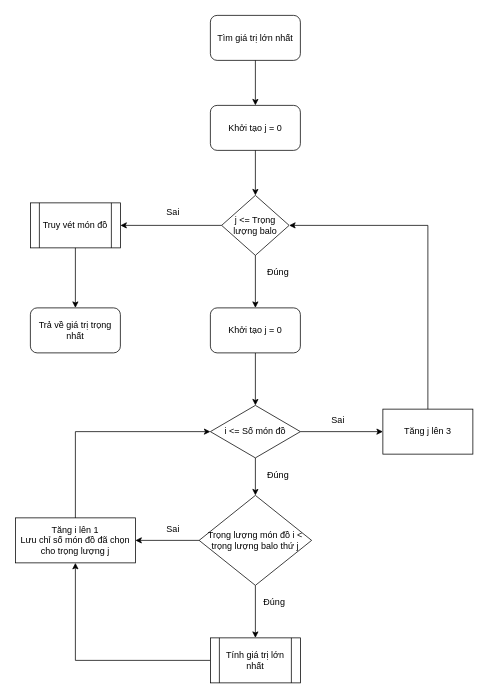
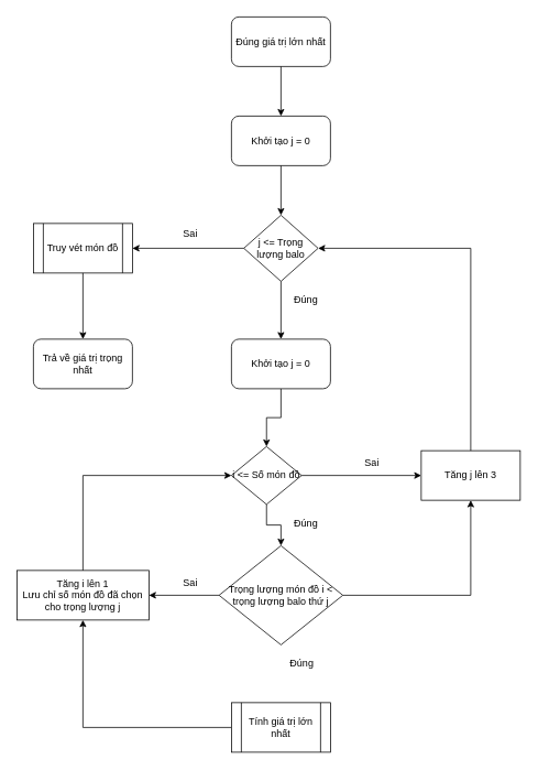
  <mxCell id="0" />
  <mxCell id="1" parent="0" />
  <mxCell id="2" value="Khởi tạo j = 0" style="rounded=1;whiteSpace=wrap;html=1;" parent="1" vertex="1"><mxGeometry x="280" y="140" width="120" height="60" as="geometry" /></mxCell>
  <mxCell id="3" value="j &amp;lt;= Trọng lượng balo" style="rhombus;whiteSpace=wrap;html=1;" vertex="1" parent="1"><mxGeometry x="295" y="260" width="90" height="80" as="geometry" /></mxCell>
  <mxCell id="4" value="" style="edgeStyle=orthogonalEdgeStyle;rounded=0;orthogonalLoop=1;jettySize=auto;html=1;" edge="1" parent="1" source="5" target="8"><mxGeometry relative="1" as="geometry" /></mxCell>
  <mxCell id="5" value="Khởi tạo j = 0" style="rounded=1;whiteSpace=wrap;html=1;" vertex="1" parent="1"><mxGeometry x="280" y="410" width="120" height="60" as="geometry" /></mxCell>
  <mxCell id="6" value="" style="edgeStyle=orthogonalEdgeStyle;rounded=0;orthogonalLoop=1;jettySize=auto;html=1;" edge="1" parent="1" source="8" target="10"><mxGeometry relative="1" as="geometry" /></mxCell>
  <mxCell id="7" value="" style="edgeStyle=orthogonalEdgeStyle;rounded=0;orthogonalLoop=1;jettySize=auto;html=1;" edge="1" parent="1" source="8" target="14"><mxGeometry relative="1" as="geometry" /></mxCell>
- <mxCell id="8" value="i &amp;lt;= Số món đồ" style="rhombus;whiteSpace=wrap;html=1;" vertex="1" parent="1"><mxGeometry x="280" y="540" width="120" height="70" as="geometry" /></mxCell>
- <mxCell id="9" value="" style="edgeStyle=orthogonalEdgeStyle;rounded=0;orthogonalLoop=1;jettySize=auto;html=1;" edge="1" parent="1" source="10" target="12"><mxGeometry relative="1" as="geometry" /></mxCell>
+ <mxCell id="8" value="i &amp;lt;= Số món đồ" style="rhombus;whiteSpace=wrap;html=1;" vertex="1" parent="1"><mxGeometry x="280" y="540" width="85" height="70" as="geometry" /></mxCell>
+ <mxCell id="9" value="" style="edgeStyle=orthogonalEdgeStyle;rounded=0;orthogonalLoop=1;jettySize=auto;html=1;" edge="1" parent="1" source="10" target="14"><mxGeometry relative="1" as="geometry" /></mxCell>
  <mxCell id="10" value="Trọng lượng món đồ i &amp;lt; trọng lượng balo thứ j" style="rhombus;whiteSpace=wrap;html=1;" vertex="1" parent="1"><mxGeometry x="265" y="660" width="150" height="120" as="geometry" /></mxCell>
  <mxCell id="11" value="" style="edgeStyle=orthogonalEdgeStyle;rounded=0;orthogonalLoop=1;jettySize=auto;html=1;" edge="1" parent="1" source="12" target="13"><mxGeometry relative="1" as="geometry" /></mxCell>
  <mxCell id="12" value="Tính giá trị lớn nhất" style="shape=process;whiteSpace=wrap;html=1;backgroundOutline=1;" vertex="1" parent="1"><mxGeometry x="280" y="850" width="120" height="60" as="geometry" /></mxCell>
  <mxCell id="13" value="Tăng i lên 1&lt;div&gt;Lưu chỉ số món đồ đã chọn cho trọng lượng j&lt;/div&gt;" style="rounded=0;whiteSpace=wrap;html=1;" vertex="1" parent="1"><mxGeometry x="20" y="690" width="160" height="60" as="geometry" /></mxCell>
  <mxCell id="14" value="Tăng j lên 3" style="rounded=0;whiteSpace=wrap;html=1;" vertex="1" parent="1"><mxGeometry x="510" y="545" width="120" height="60" as="geometry" /></mxCell>
  <mxCell id="15" value="" style="endArrow=classic;html=1;rounded=0;exitX=0.5;exitY=1;exitDx=0;exitDy=0;" edge="1" parent="1" source="2" target="3"><mxGeometry width="50" height="50" relative="1" as="geometry"><mxPoint x="340" y="490" as="sourcePoint" /><mxPoint x="390" y="440" as="targetPoint" /></mxGeometry></mxCell>
  <mxCell id="16" value="" style="endArrow=classic;html=1;rounded=0;exitX=0.5;exitY=1;exitDx=0;exitDy=0;entryX=0.5;entryY=0;entryDx=0;entryDy=0;" edge="1" parent="1" source="3" target="5"><mxGeometry width="50" height="50" relative="1" as="geometry"><mxPoint x="340" y="490" as="sourcePoint" /><mxPoint x="390" y="440" as="targetPoint" /></mxGeometry></mxCell>
  <mxCell id="17" value="" style="endArrow=classic;html=1;rounded=0;exitX=0.5;exitY=0;exitDx=0;exitDy=0;entryX=1;entryY=0.5;entryDx=0;entryDy=0;" edge="1" parent="1" source="14" target="3"><mxGeometry width="50" height="50" relative="1" as="geometry"><mxPoint x="340" y="500" as="sourcePoint" /><mxPoint x="390" y="450" as="targetPoint" /><Array as="points"><mxPoint x="570" y="300" /></Array></mxGeometry></mxCell>
- <mxCell id="18" value="Tìm giá trị lớn nhất" style="rounded=1;whiteSpace=wrap;html=1;" vertex="1" parent="1"><mxGeometry x="280" y="20" width="120" height="60" as="geometry" /></mxCell>
+ <mxCell id="18" value="Đúng giá trị lớn nhất" style="rounded=1;whiteSpace=wrap;html=1;" vertex="1" parent="1"><mxGeometry x="280" y="20" width="120" height="60" as="geometry" /></mxCell>
  <mxCell id="19" value="" style="endArrow=classic;html=1;rounded=0;exitX=0.5;exitY=1;exitDx=0;exitDy=0;entryX=0.5;entryY=0;entryDx=0;entryDy=0;" edge="1" parent="1" source="18" target="2"><mxGeometry width="50" height="50" relative="1" as="geometry"><mxPoint x="340" y="260" as="sourcePoint" /><mxPoint x="390" y="210" as="targetPoint" /></mxGeometry></mxCell>
  <mxCell id="20" value="Truy vét món đồ" style="shape=process;whiteSpace=wrap;html=1;backgroundOutline=1;" vertex="1" parent="1"><mxGeometry x="40" y="270" width="120" height="60" as="geometry" /></mxCell>
  <mxCell id="21" value="Trả về giá trị trọng nhất" style="rounded=1;whiteSpace=wrap;html=1;" vertex="1" parent="1"><mxGeometry x="40" y="410" width="120" height="60" as="geometry" /></mxCell>
  <mxCell id="22" value="" style="endArrow=classic;html=1;rounded=0;exitX=0;exitY=0.5;exitDx=0;exitDy=0;entryX=1;entryY=0.5;entryDx=0;entryDy=0;" edge="1" parent="1" source="3" target="20"><mxGeometry width="50" height="50" relative="1" as="geometry"><mxPoint x="270" y="490" as="sourcePoint" /><mxPoint x="320" y="440" as="targetPoint" /></mxGeometry></mxCell>
  <mxCell id="23" value="" style="endArrow=classic;html=1;rounded=0;exitX=0.5;exitY=1;exitDx=0;exitDy=0;entryX=0.5;entryY=0;entryDx=0;entryDy=0;" edge="1" parent="1" source="20" target="21"><mxGeometry width="50" height="50" relative="1" as="geometry"><mxPoint x="270" y="490" as="sourcePoint" /><mxPoint x="320" y="440" as="targetPoint" /></mxGeometry></mxCell>
  <mxCell id="24" value="Đúng" style="text;html=1;align=center;verticalAlign=middle;resizable=0;points=[];autosize=1;strokeColor=none;fillColor=none;" vertex="1" parent="1"><mxGeometry x="345" y="348" width="50" height="30" as="geometry" /></mxCell>
  <mxCell id="25" value="Sai" style="text;html=1;align=center;verticalAlign=middle;resizable=0;points=[];autosize=1;strokeColor=none;fillColor=none;" vertex="1" parent="1"><mxGeometry x="210" y="268" width="40" height="30" as="geometry" /></mxCell>
  <mxCell id="26" value="Đúng" style="text;html=1;align=center;verticalAlign=middle;resizable=0;points=[];autosize=1;strokeColor=none;fillColor=none;" vertex="1" parent="1"><mxGeometry x="345" y="618" width="50" height="30" as="geometry" /></mxCell>
  <mxCell id="27" value="Sai" style="text;html=1;align=center;verticalAlign=middle;resizable=0;points=[];autosize=1;strokeColor=none;fillColor=none;" vertex="1" parent="1"><mxGeometry x="430" y="545" width="40" height="30" as="geometry" /></mxCell>
  <mxCell id="28" value="" style="endArrow=classic;html=1;rounded=0;exitX=0.5;exitY=0;exitDx=0;exitDy=0;entryX=0;entryY=0.5;entryDx=0;entryDy=0;" edge="1" parent="1" source="13" target="8"><mxGeometry width="50" height="50" relative="1" as="geometry"><mxPoint x="270" y="780" as="sourcePoint" /><mxPoint x="320" y="730" as="targetPoint" /><Array as="points"><mxPoint x="100" y="575" /></Array></mxGeometry></mxCell>
  <mxCell id="29" value="Đúng" style="text;html=1;align=center;verticalAlign=middle;resizable=0;points=[];autosize=1;strokeColor=none;fillColor=none;" vertex="1" parent="1"><mxGeometry x="340" y="788" width="50" height="30" as="geometry" /></mxCell>
  <mxCell id="30" value="" style="endArrow=classic;html=1;rounded=0;exitX=0;exitY=0.5;exitDx=0;exitDy=0;entryX=1;entryY=0.5;entryDx=0;entryDy=0;" edge="1" parent="1" source="10" target="13"><mxGeometry width="50" height="50" relative="1" as="geometry"><mxPoint x="280" y="790" as="sourcePoint" /><mxPoint x="330" y="740" as="targetPoint" /></mxGeometry></mxCell>
  <mxCell id="31" value="Sai" style="text;html=1;align=center;verticalAlign=middle;resizable=0;points=[];autosize=1;strokeColor=none;fillColor=none;" vertex="1" parent="1"><mxGeometry x="210" y="690" width="40" height="30" as="geometry" /></mxCell>
